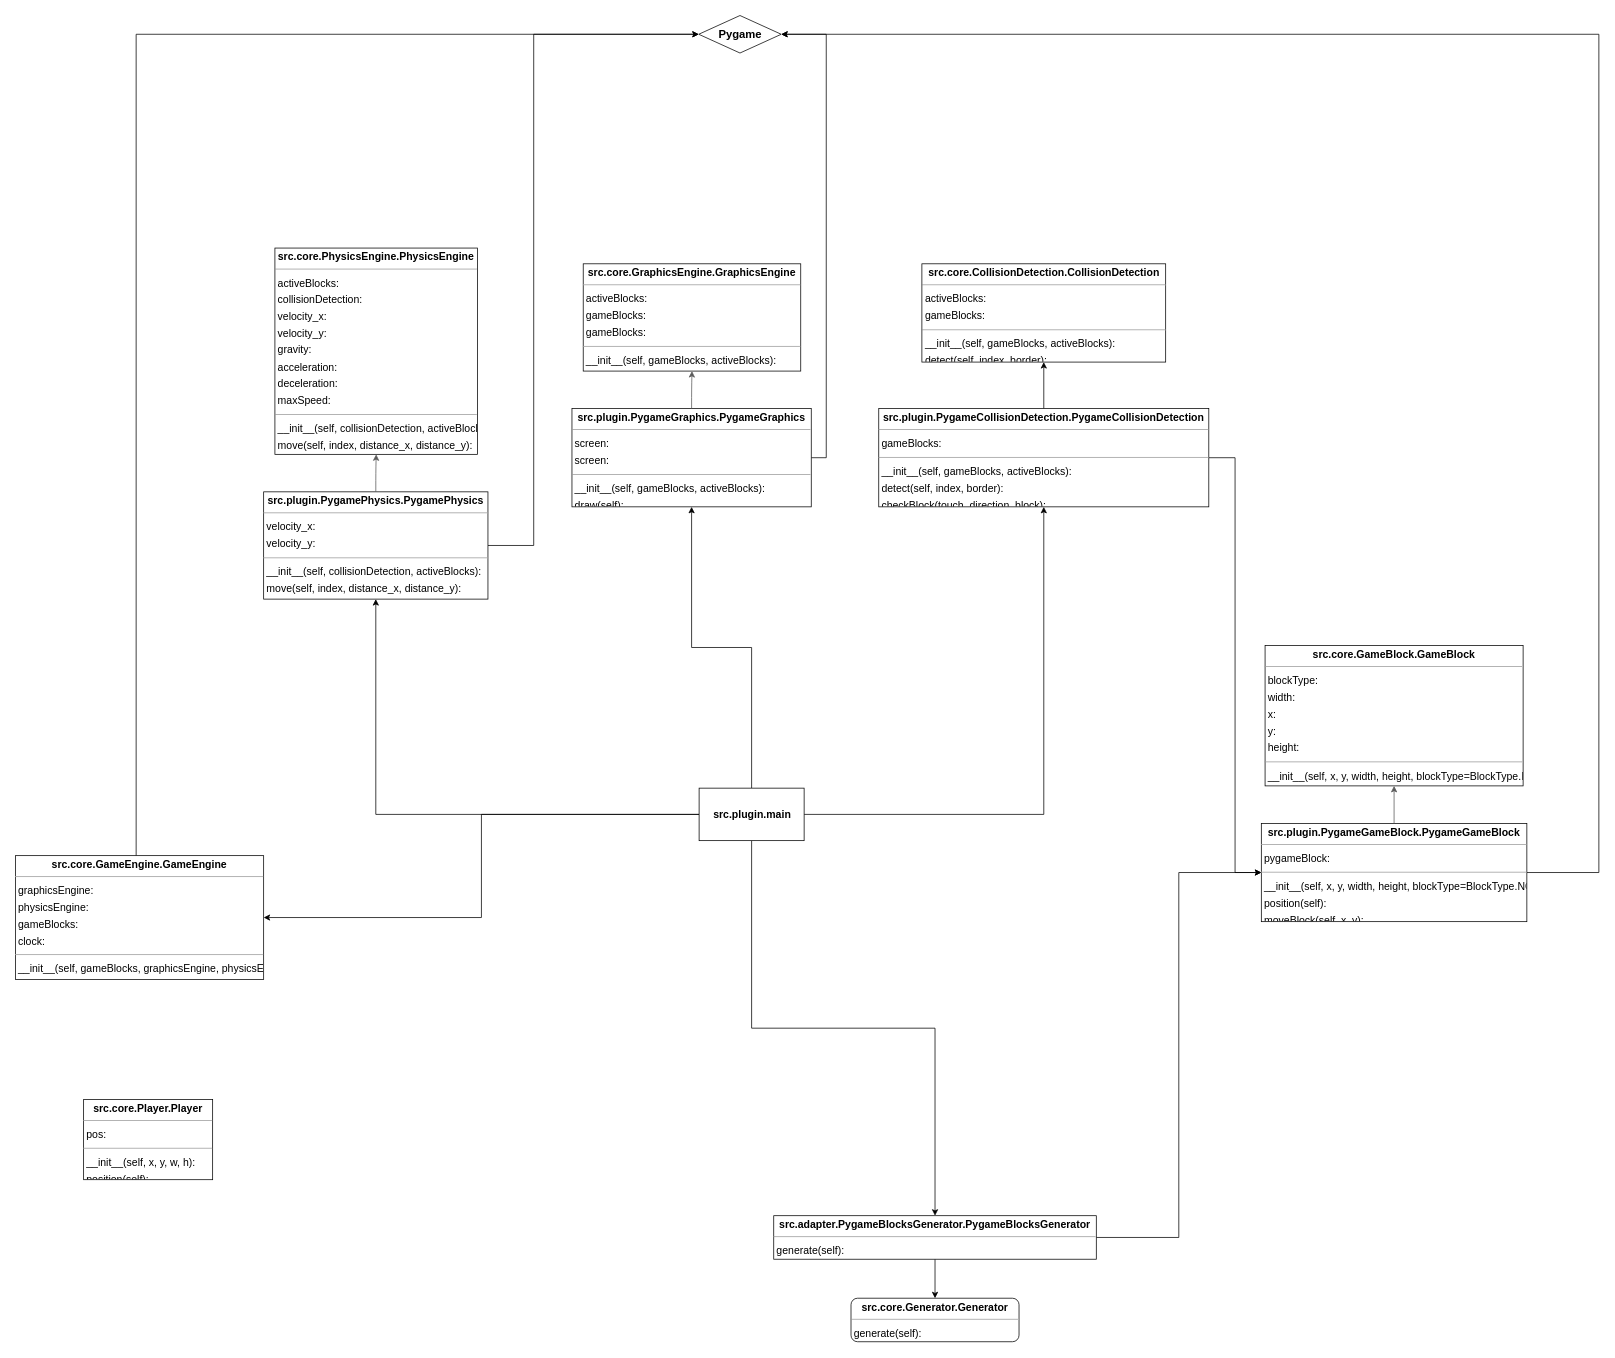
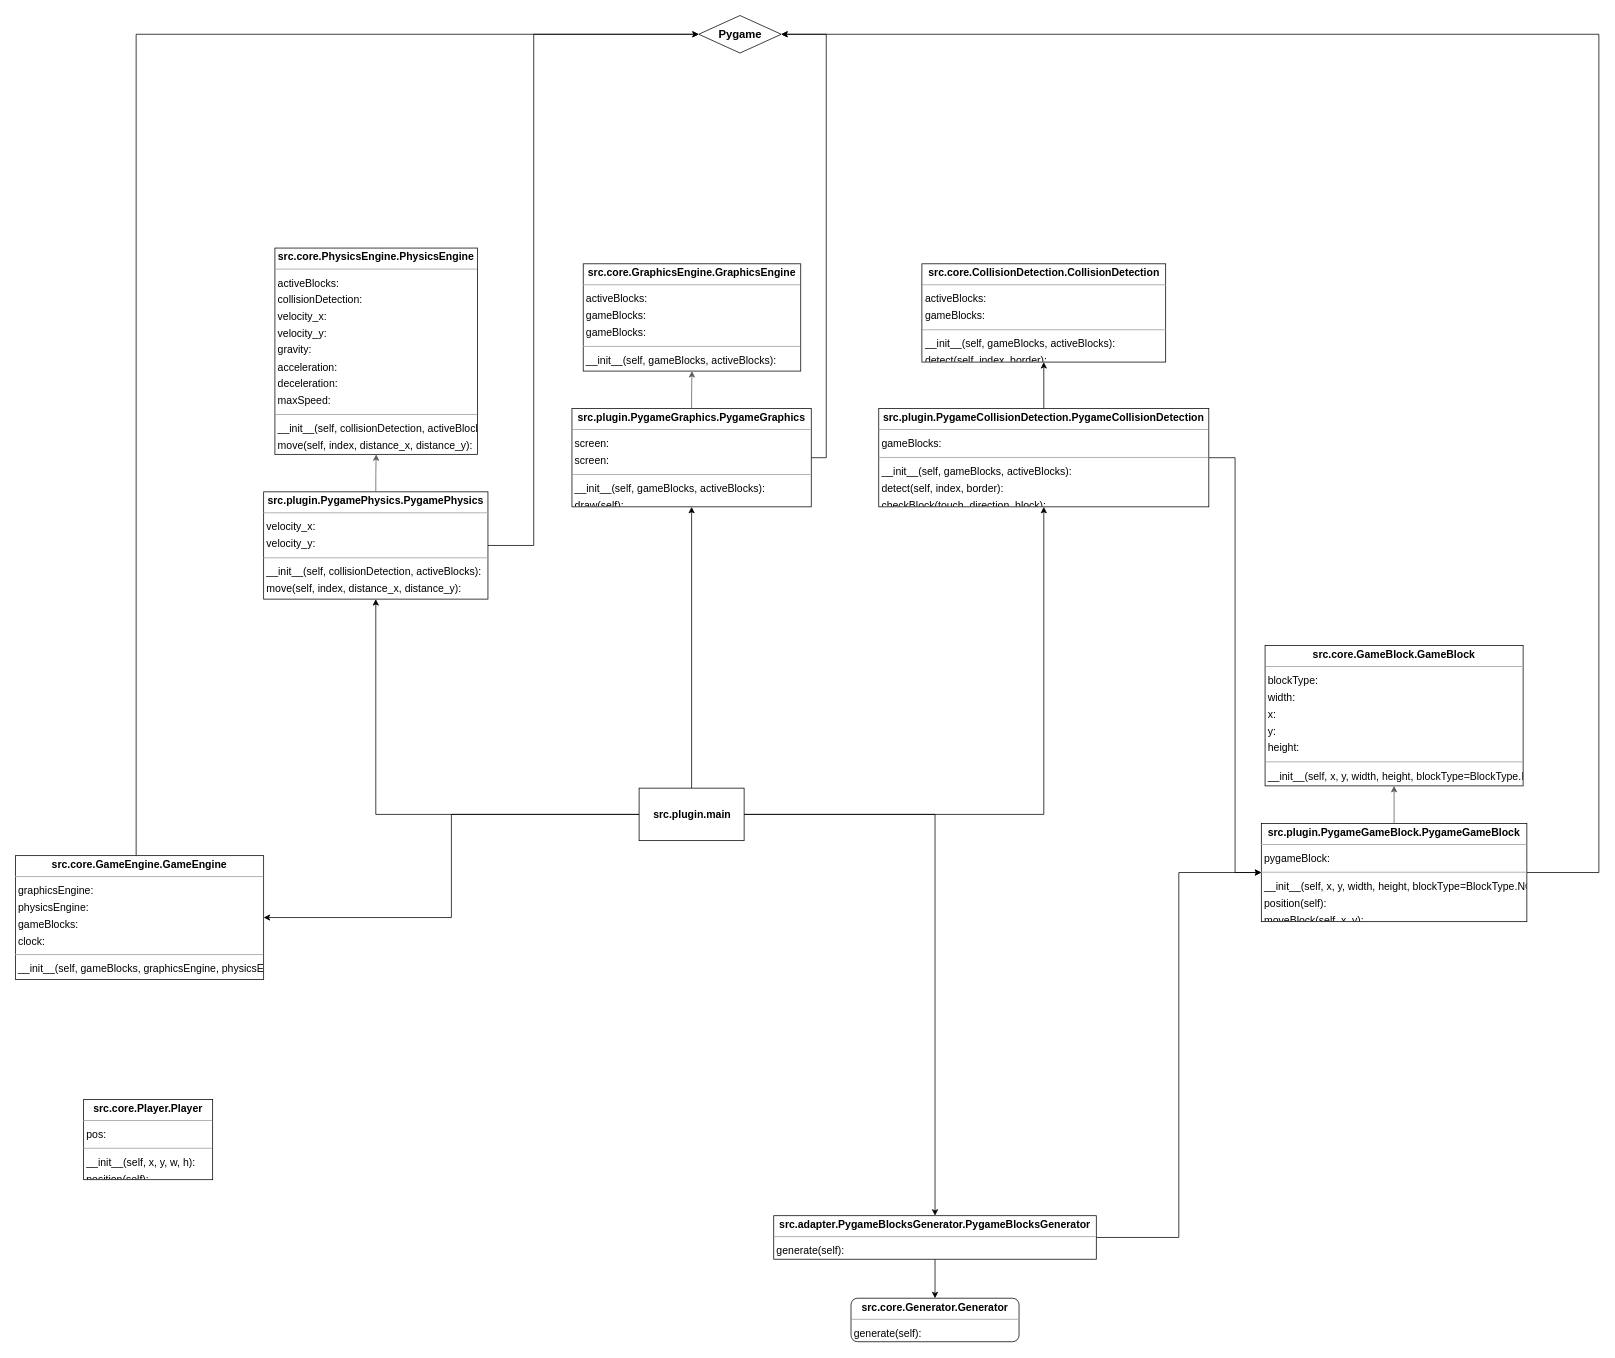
  <mxCell id="0" />
  <mxCell id="1" parent="0" />
  <mxCell id="2" style="edgeStyle=orthogonalEdgeStyle;rounded=0;orthogonalLoop=1;jettySize=auto;html=1;fontSize=14;startArrow=none;startFill=0;endArrow=classic;endFill=1;entryX=0;entryY=0.5;entryDx=0;entryDy=0;" edge="1" parent="1" source="4" target="17"><mxGeometry relative="1" as="geometry"><mxPoint x="1441" y="680" as="targetPoint" /></mxGeometry></mxCell>
  <mxCell id="3" style="edgeStyle=orthogonalEdgeStyle;rounded=0;orthogonalLoop=1;jettySize=auto;html=1;entryX=0.5;entryY=0;entryDx=0;entryDy=0;fontSize=14;startArrow=none;startFill=0;endArrow=classic;endFill=1;" edge="1" parent="1" source="4" target="9"><mxGeometry relative="1" as="geometry" /></mxCell>
  <mxCell id="4" value="&lt;p style=&quot;margin:0px;margin-top:4px;text-align:center;&quot;&gt;&lt;b&gt;src.adapter.PygameBlocksGenerator.PygameBlocksGenerator&lt;/b&gt;&lt;/p&gt;&lt;hr size=&quot;1&quot;/&gt;&lt;p style=&quot;margin:0 0 0 4px;line-height:1.6;&quot;&gt; generate(self): &lt;/p&gt;" style="verticalAlign=top;align=left;overflow=fill;fontSize=14;fontFamily=Helvetica;html=1;rounded=0;shadow=0;comic=0;labelBackgroundColor=none;strokeWidth=1;" parent="1" vertex="1"><mxGeometry x="1031" y="1620" width="430" height="58" as="geometry" /></mxCell>
  <mxCell id="5" value="&lt;p style=&quot;margin:0px;margin-top:4px;text-align:center;&quot;&gt;&lt;b&gt;src.core.CollisionDetection.CollisionDetection&lt;/b&gt;&lt;/p&gt;&lt;hr size=&quot;1&quot;/&gt;&lt;p style=&quot;margin:0 0 0 4px;line-height:1.6;&quot;&gt; activeBlocks: &lt;br/&gt; gameBlocks: &lt;/p&gt;&lt;hr size=&quot;1&quot;/&gt;&lt;p style=&quot;margin:0 0 0 4px;line-height:1.6;&quot;&gt; __init__(self, gameBlocks, activeBlocks): &lt;br/&gt; detect(self, index, border): &lt;/p&gt;" style="verticalAlign=top;align=left;overflow=fill;fontSize=14;fontFamily=Helvetica;html=1;rounded=0;shadow=0;comic=0;labelBackgroundColor=none;strokeWidth=1;" parent="1" vertex="1"><mxGeometry x="1228.5" y="351" width="325" height="131" as="geometry" /></mxCell>
  <mxCell id="6" value="&lt;p style=&quot;margin:0px;margin-top:4px;text-align:center;&quot;&gt;&lt;b&gt;src.core.GameBlock.GameBlock&lt;/b&gt;&lt;/p&gt;&lt;hr size=&quot;1&quot;/&gt;&lt;p style=&quot;margin:0 0 0 4px;line-height:1.6;&quot;&gt; blockType: &lt;br/&gt; width: &lt;br/&gt; x: &lt;br/&gt; y: &lt;br/&gt; height: &lt;/p&gt;&lt;hr size=&quot;1&quot;/&gt;&lt;p style=&quot;margin:0 0 0 4px;line-height:1.6;&quot;&gt; __init__(self, x, y, width, height, blockType=BlockType.NON): &lt;br/&gt; position(self): &lt;/p&gt;" style="verticalAlign=top;align=left;overflow=fill;fontSize=14;fontFamily=Helvetica;html=1;rounded=0;shadow=0;comic=0;labelBackgroundColor=none;strokeWidth=1;" parent="1" vertex="1"><mxGeometry x="1686" y="860" width="344" height="187" as="geometry" /></mxCell>
  <mxCell id="7" style="edgeStyle=orthogonalEdgeStyle;rounded=0;orthogonalLoop=1;jettySize=auto;html=1;entryX=0;entryY=0.5;entryDx=0;entryDy=0;fontSize=15;startArrow=none;startFill=0;endArrow=classic;endFill=1;" edge="1" parent="1" source="8" target="31"><mxGeometry relative="1" as="geometry"><Array as="points"><mxPoint x="181" y="45" /></Array></mxGeometry></mxCell>
  <mxCell id="8" value="&lt;p style=&quot;margin:0px;margin-top:4px;text-align:center;&quot;&gt;&lt;b&gt;src.core.GameEngine.GameEngine&lt;/b&gt;&lt;/p&gt;&lt;hr size=&quot;1&quot;/&gt;&lt;p style=&quot;margin:0 0 0 4px;line-height:1.6;&quot;&gt; graphicsEngine: &lt;br/&gt; physicsEngine: &lt;br/&gt; gameBlocks: &lt;br/&gt; clock: &lt;/p&gt;&lt;hr size=&quot;1&quot;/&gt;&lt;p style=&quot;margin:0 0 0 4px;line-height:1.6;&quot;&gt; __init__(self, gameBlocks, graphicsEngine, physicsEngine): &lt;br/&gt; run(self): &lt;/p&gt;" style="verticalAlign=top;align=left;overflow=fill;fontSize=14;fontFamily=Helvetica;html=1;rounded=0;shadow=0;comic=0;labelBackgroundColor=none;strokeWidth=1;" parent="1" vertex="1"><mxGeometry x="20" y="1140" width="331" height="165" as="geometry" /></mxCell>
  <mxCell id="9" value="&lt;p style=&quot;margin:0px;margin-top:4px;text-align:center;&quot;&gt;&lt;b&gt;src.core.Generator.Generator&lt;/b&gt;&lt;/p&gt;&lt;hr size=&quot;1&quot;/&gt;&lt;p style=&quot;margin:0 0 0 4px;line-height:1.6;&quot;&gt; generate(self): &lt;/p&gt;" style="verticalAlign=top;align=left;overflow=fill;fontSize=14;fontFamily=Helvetica;html=1;shadow=0;comic=0;labelBackgroundColor=none;strokeWidth=1;rounded=1;" parent="1" vertex="1"><mxGeometry x="1134" y="1730" width="224" height="58" as="geometry" /></mxCell>
  <mxCell id="10" value="&lt;p style=&quot;margin:0px;margin-top:4px;text-align:center;&quot;&gt;&lt;b&gt;src.core.GraphicsEngine.GraphicsEngine&lt;/b&gt;&lt;/p&gt;&lt;hr size=&quot;1&quot;/&gt;&lt;p style=&quot;margin:0 0 0 4px;line-height:1.6;&quot;&gt; activeBlocks: &lt;br/&gt; gameBlocks: &lt;br/&gt; gameBlocks: &lt;/p&gt;&lt;hr size=&quot;1&quot;/&gt;&lt;p style=&quot;margin:0 0 0 4px;line-height:1.6;&quot;&gt; __init__(self, gameBlocks, activeBlocks): &lt;br/&gt; draw(self): &lt;/p&gt;" style="verticalAlign=top;align=left;overflow=fill;fontSize=14;fontFamily=Helvetica;html=1;rounded=0;shadow=0;comic=0;labelBackgroundColor=none;strokeWidth=1;" parent="1" vertex="1"><mxGeometry x="777" y="351" width="290" height="143" as="geometry" /></mxCell>
  <mxCell id="11" value="&lt;p style=&quot;margin:0px;margin-top:4px;text-align:center;&quot;&gt;&lt;b&gt;src.core.PhysicsEngine.PhysicsEngine&lt;/b&gt;&lt;/p&gt;&lt;hr size=&quot;1&quot;/&gt;&lt;p style=&quot;margin:0 0 0 4px;line-height:1.6;&quot;&gt; activeBlocks: &lt;br/&gt; collisionDetection: &lt;br/&gt; velocity_x: &lt;br/&gt; velocity_y: &lt;br/&gt; gravity: &lt;br/&gt; acceleration: &lt;br/&gt; deceleration: &lt;br/&gt; maxSpeed: &lt;/p&gt;&lt;hr size=&quot;1&quot;/&gt;&lt;p style=&quot;margin:0 0 0 4px;line-height:1.6;&quot;&gt; __init__(self, collisionDetection, activeBlocks): &lt;br/&gt; move(self, index, distance_x, distance_y): &lt;br/&gt; movement(self): &lt;/p&gt;" style="verticalAlign=top;align=left;overflow=fill;fontSize=14;fontFamily=Helvetica;html=1;rounded=0;shadow=0;comic=0;labelBackgroundColor=none;strokeWidth=1;" parent="1" vertex="1"><mxGeometry x="366" y="330" width="270" height="275" as="geometry" /></mxCell>
  <mxCell id="12" value="&lt;p style=&quot;margin:0px;margin-top:4px;text-align:center;&quot;&gt;&lt;b&gt;src.core.Player.Player&lt;/b&gt;&lt;/p&gt;&lt;hr size=&quot;1&quot;/&gt;&lt;p style=&quot;margin:0 0 0 4px;line-height:1.6;&quot;&gt; pos: &lt;/p&gt;&lt;hr size=&quot;1&quot;/&gt;&lt;p style=&quot;margin:0 0 0 4px;line-height:1.6;&quot;&gt; __init__(self, x, y, w, h): &lt;br/&gt; position(self): &lt;/p&gt;" style="verticalAlign=top;align=left;overflow=fill;fontSize=14;fontFamily=Helvetica;html=1;rounded=0;shadow=0;comic=0;labelBackgroundColor=none;strokeWidth=1;" parent="1" vertex="1"><mxGeometry x="111" y="1465" width="172" height="107" as="geometry" /></mxCell>
  <mxCell id="13" style="edgeStyle=orthogonalEdgeStyle;rounded=0;orthogonalLoop=1;jettySize=auto;html=1;entryX=0;entryY=0.5;entryDx=0;entryDy=0;startArrow=none;startFill=0;endArrow=classic;endFill=1;" edge="1" parent="1" source="15" target="17"><mxGeometry relative="1" as="geometry" /></mxCell>
  <mxCell id="14" style="edgeStyle=orthogonalEdgeStyle;rounded=0;orthogonalLoop=1;jettySize=auto;html=1;entryX=0.5;entryY=1;entryDx=0;entryDy=0;fontSize=14;startArrow=none;startFill=0;endArrow=classic;endFill=1;" edge="1" parent="1" source="15" target="5"><mxGeometry relative="1" as="geometry" /></mxCell>
  <mxCell id="15" value="&lt;p style=&quot;margin:0px;margin-top:4px;text-align:center;&quot;&gt;&lt;b&gt;src.plugin.PygameCollisionDetection.PygameCollisionDetection&lt;/b&gt;&lt;/p&gt;&lt;hr size=&quot;1&quot;/&gt;&lt;p style=&quot;margin:0 0 0 4px;line-height:1.6;&quot;&gt; gameBlocks: &lt;/p&gt;&lt;hr size=&quot;1&quot;/&gt;&lt;p style=&quot;margin:0 0 0 4px;line-height:1.6;&quot;&gt; __init__(self, gameBlocks, activeBlocks): &lt;br/&gt; detect(self, index, border): &lt;br/&gt; checkBlock(touch, direction, block): &lt;/p&gt;" style="verticalAlign=top;align=left;overflow=fill;fontSize=14;fontFamily=Helvetica;html=1;rounded=0;shadow=0;comic=0;labelBackgroundColor=none;strokeWidth=1;" parent="1" vertex="1"><mxGeometry x="1171" y="544" width="440" height="131" as="geometry" /></mxCell>
  <mxCell id="16" style="edgeStyle=orthogonalEdgeStyle;rounded=0;orthogonalLoop=1;jettySize=auto;html=1;entryX=1;entryY=0.5;entryDx=0;entryDy=0;fontSize=15;startArrow=none;startFill=0;endArrow=classic;endFill=1;" edge="1" parent="1" source="17" target="31"><mxGeometry relative="1" as="geometry"><Array as="points"><mxPoint x="2131" y="1163" /><mxPoint x="2131" y="45" /></Array></mxGeometry></mxCell>
  <mxCell id="17" value="&lt;p style=&quot;margin:0px;margin-top:4px;text-align:center;&quot;&gt;&lt;b&gt;src.plugin.PygameGameBlock.PygameGameBlock&lt;/b&gt;&lt;/p&gt;&lt;hr size=&quot;1&quot;/&gt;&lt;p style=&quot;margin:0 0 0 4px;line-height:1.6;&quot;&gt; pygameBlock: &lt;/p&gt;&lt;hr size=&quot;1&quot;/&gt;&lt;p style=&quot;margin:0 0 0 4px;line-height:1.6;&quot;&gt; __init__(self, x, y, width, height, blockType=BlockType.NON): &lt;br/&gt; position(self): &lt;br/&gt; moveBlock(self, x, y): &lt;/p&gt;" style="verticalAlign=top;align=left;overflow=fill;fontSize=14;fontFamily=Helvetica;html=1;rounded=0;shadow=0;comic=0;labelBackgroundColor=none;strokeWidth=1;" parent="1" vertex="1"><mxGeometry x="1681" y="1097" width="354" height="131" as="geometry" /></mxCell>
  <mxCell id="18" style="edgeStyle=orthogonalEdgeStyle;rounded=0;orthogonalLoop=1;jettySize=auto;html=1;entryX=1;entryY=0.5;entryDx=0;entryDy=0;fontSize=15;startArrow=none;startFill=0;endArrow=classic;endFill=1;exitX=1;exitY=0.5;exitDx=0;exitDy=0;" edge="1" parent="1" source="19" target="31"><mxGeometry relative="1" as="geometry" /></mxCell>
  <mxCell id="19" value="&lt;p style=&quot;margin:0px;margin-top:4px;text-align:center;&quot;&gt;&lt;b&gt;src.plugin.PygameGraphics.PygameGraphics&lt;/b&gt;&lt;/p&gt;&lt;hr size=&quot;1&quot;/&gt;&lt;p style=&quot;margin:0 0 0 4px;line-height:1.6;&quot;&gt; screen: &lt;br/&gt; screen: &lt;/p&gt;&lt;hr size=&quot;1&quot;/&gt;&lt;p style=&quot;margin:0 0 0 4px;line-height:1.6;&quot;&gt; __init__(self, gameBlocks, activeBlocks): &lt;br/&gt; draw(self): &lt;/p&gt;" style="verticalAlign=top;align=left;overflow=fill;fontSize=14;fontFamily=Helvetica;html=1;rounded=0;shadow=0;comic=0;labelBackgroundColor=none;strokeWidth=1;" parent="1" vertex="1"><mxGeometry x="762" y="544" width="319" height="131" as="geometry" /></mxCell>
  <mxCell id="20" style="edgeStyle=orthogonalEdgeStyle;rounded=0;orthogonalLoop=1;jettySize=auto;html=1;entryX=0;entryY=0.5;entryDx=0;entryDy=0;fontSize=15;startArrow=none;startFill=0;endArrow=classic;endFill=1;" edge="1" parent="1" source="21" target="31"><mxGeometry relative="1" as="geometry"><Array as="points"><mxPoint x="711" y="727" /><mxPoint x="711" y="45" /></Array></mxGeometry></mxCell>
  <mxCell id="21" value="&lt;p style=&quot;margin:0px;margin-top:4px;text-align:center;&quot;&gt;&lt;b&gt;src.plugin.PygamePhysics.PygamePhysics&lt;/b&gt;&lt;/p&gt;&lt;hr size=&quot;1&quot;/&gt;&lt;p style=&quot;margin:0 0 0 4px;line-height:1.6;&quot;&gt; velocity_x: &lt;br/&gt; velocity_y: &lt;/p&gt;&lt;hr size=&quot;1&quot;/&gt;&lt;p style=&quot;margin:0 0 0 4px;line-height:1.6;&quot;&gt; __init__(self, collisionDetection, activeBlocks): &lt;br/&gt; move(self, index, distance_x, distance_y): &lt;br/&gt; movement(self): &lt;/p&gt;" style="verticalAlign=top;align=left;overflow=fill;fontSize=14;fontFamily=Helvetica;html=1;rounded=0;shadow=0;comic=0;labelBackgroundColor=none;strokeWidth=1;" parent="1" vertex="1"><mxGeometry x="351" y="655" width="299" height="143" as="geometry" /></mxCell>
  <mxCell id="22" value="" style="html=1;rounded=1;edgeStyle=orthogonalEdgeStyle;dashed=0;startArrow=none;startSize=12;endArrow=classic;strokeColor=#595959;exitX=0.500;exitY=0.000;exitDx=0;exitDy=0;entryX=0.500;entryY=1.000;entryDx=0;entryDy=0;startFill=0;endFill=1;" parent="1" source="17" target="6" edge="1"><mxGeometry width="50" height="50" relative="1" as="geometry"><Array as="points" /></mxGeometry></mxCell>
  <mxCell id="23" value="" style="html=1;rounded=1;edgeStyle=orthogonalEdgeStyle;dashed=0;startArrow=none;startSize=12;endArrow=classic;strokeColor=#595959;exitX=0.500;exitY=0.000;exitDx=0;exitDy=0;entryX=0.500;entryY=1.000;entryDx=0;entryDy=0;startFill=0;endFill=1;" parent="1" source="19" target="10" edge="1"><mxGeometry width="50" height="50" relative="1" as="geometry"><Array as="points" /></mxGeometry></mxCell>
  <mxCell id="24" value="" style="html=1;rounded=1;edgeStyle=orthogonalEdgeStyle;dashed=0;startArrow=none;startSize=12;endArrow=classic;strokeColor=#595959;exitX=0.500;exitY=0.000;exitDx=0;exitDy=0;entryX=0.500;entryY=1.000;entryDx=0;entryDy=0;startFill=0;endFill=1;" parent="1" source="21" target="11" edge="1"><mxGeometry width="50" height="50" relative="1" as="geometry"><Array as="points" /></mxGeometry></mxCell>
  <mxCell id="25" style="edgeStyle=orthogonalEdgeStyle;rounded=0;orthogonalLoop=1;jettySize=auto;html=1;fontSize=14;startArrow=none;startFill=0;endArrow=classic;endFill=1;" edge="1" parent="1" source="30" target="15"><mxGeometry relative="1" as="geometry" /></mxCell>
  <mxCell id="26" style="edgeStyle=orthogonalEdgeStyle;rounded=0;orthogonalLoop=1;jettySize=auto;html=1;fontSize=14;startArrow=none;startFill=0;endArrow=classic;endFill=1;" edge="1" parent="1" source="30" target="19"><mxGeometry relative="1" as="geometry" /></mxCell>
  <mxCell id="27" style="edgeStyle=orthogonalEdgeStyle;rounded=0;orthogonalLoop=1;jettySize=auto;html=1;entryX=0.5;entryY=1;entryDx=0;entryDy=0;fontSize=14;startArrow=none;startFill=0;endArrow=classic;endFill=1;" edge="1" parent="1" source="30" target="21"><mxGeometry relative="1" as="geometry" /></mxCell>
  <mxCell id="28" style="edgeStyle=orthogonalEdgeStyle;rounded=0;orthogonalLoop=1;jettySize=auto;html=1;fontSize=14;startArrow=none;startFill=0;endArrow=classic;endFill=1;" edge="1" parent="1" source="30" target="4"><mxGeometry relative="1" as="geometry" /></mxCell>
  <mxCell id="29" style="edgeStyle=orthogonalEdgeStyle;rounded=0;orthogonalLoop=1;jettySize=auto;html=1;entryX=1;entryY=0.5;entryDx=0;entryDy=0;fontSize=14;startArrow=none;startFill=0;endArrow=classic;endFill=1;" edge="1" parent="1" source="30" target="8"><mxGeometry relative="1" as="geometry" /></mxCell>
- <mxCell id="30" value="&lt;b&gt;&lt;font style=&quot;font-size: 14px;&quot;&gt;src.plugin.main&lt;/font&gt;&lt;/b&gt;" style="html=1;" vertex="1" parent="1"><mxGeometry x="931.5" y="1050" width="140" height="70" as="geometry" /></mxCell>
+ <mxCell id="30" value="&lt;b&gt;&lt;font style=&quot;font-size: 14px;&quot;&gt;src.plugin.main&lt;/font&gt;&lt;/b&gt;" style="html=1;" vertex="1" parent="1"><mxGeometry x="851.5" y="1050" width="140" height="70" as="geometry" /></mxCell>
  <mxCell id="31" value="&lt;b&gt;&lt;font style=&quot;font-size: 15px;&quot;&gt;Pygame&lt;/font&gt;&lt;/b&gt;" style="rhombus;html=1;fontSize=14;" vertex="1" parent="1"><mxGeometry x="931" y="20" width="110" height="50" as="geometry" /></mxCell>
